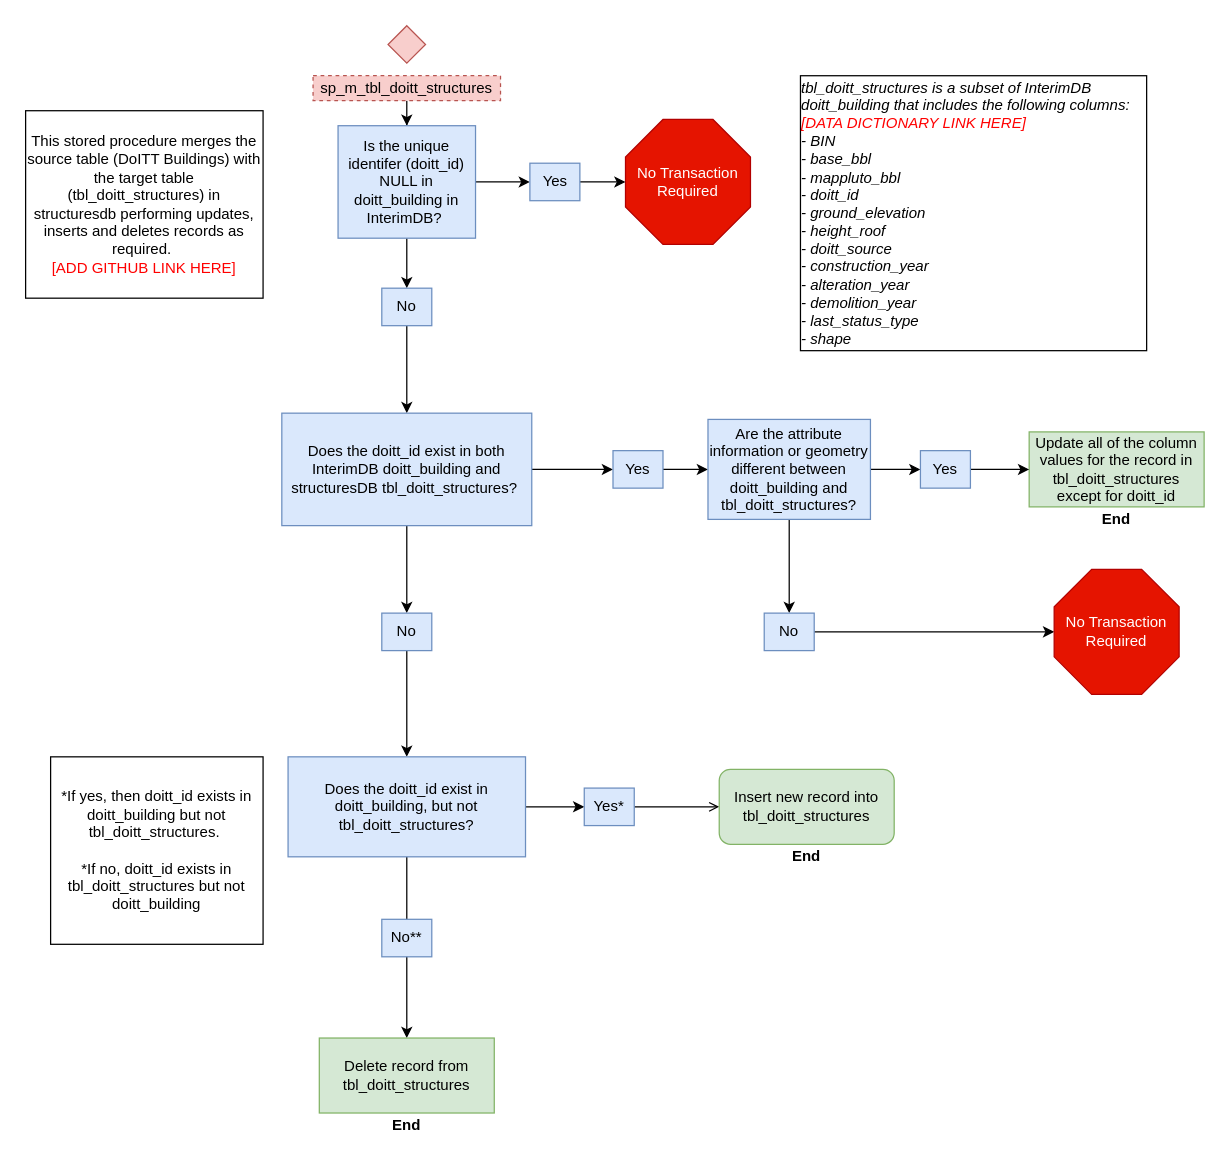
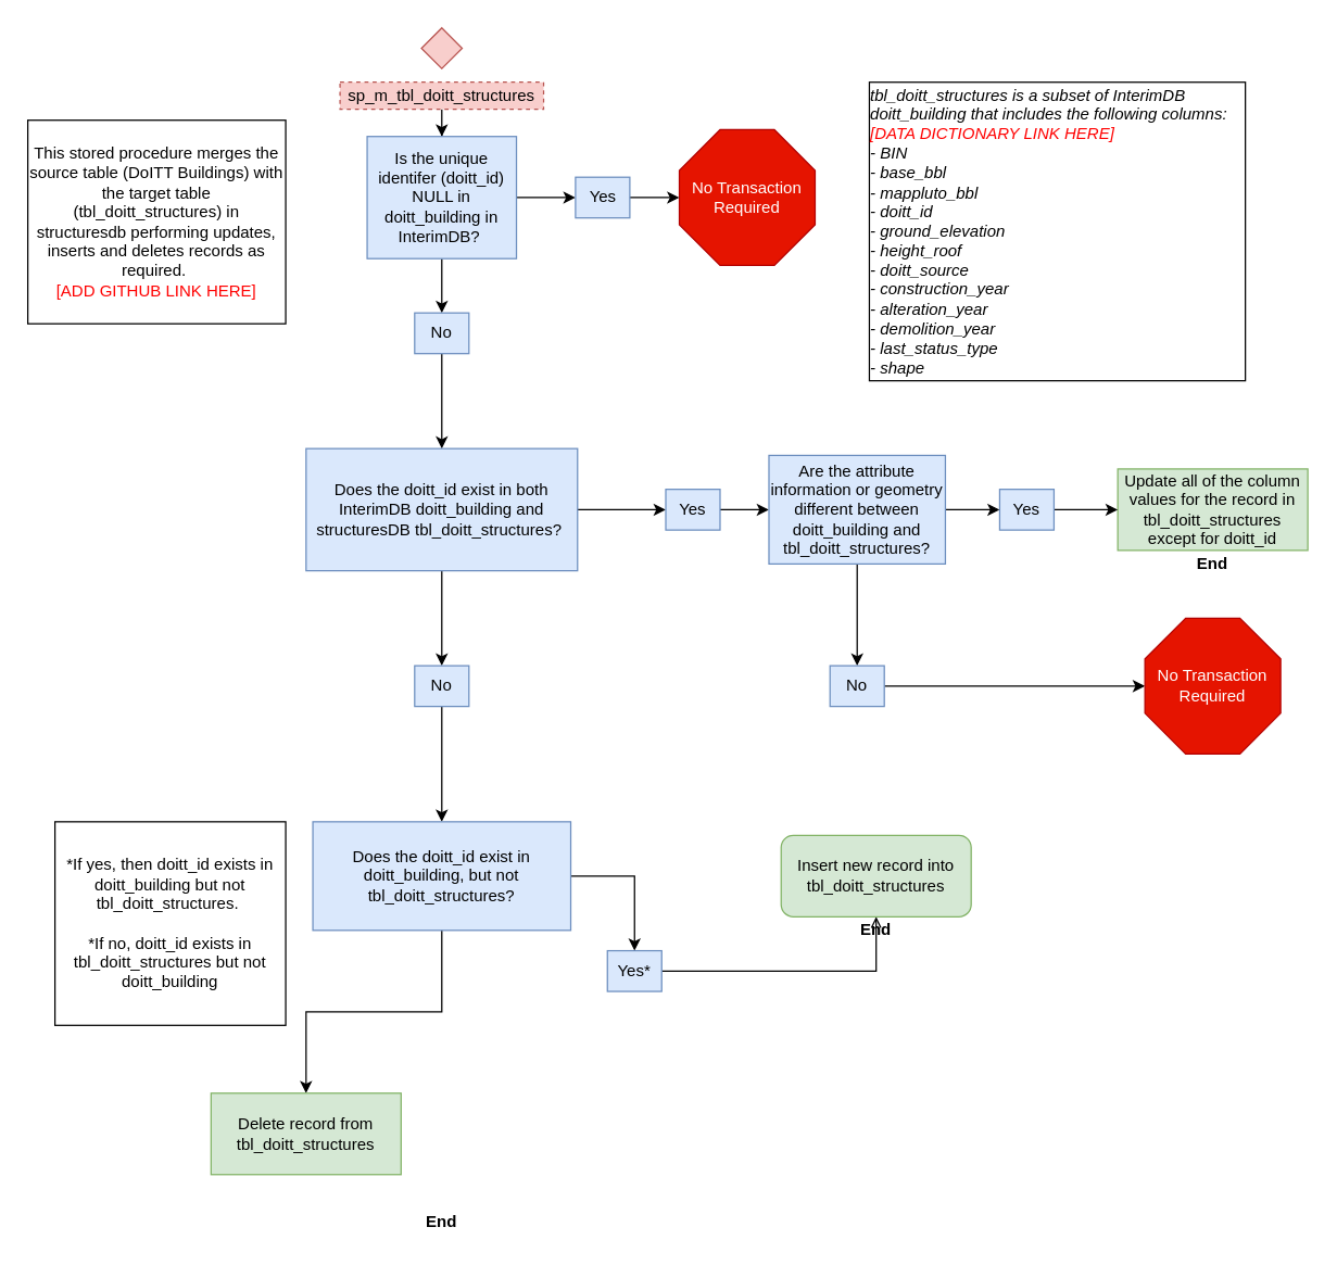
  <mxCell id="0" />
  <mxCell id="1" parent="0" />
  <mxCell id="2" value="" style="rhombus;whiteSpace=wrap;html=1;fillColor=#f8cecc;strokeColor=#b85450;fontSize=12;" parent="1" vertex="1"><mxGeometry x="310" y="20" width="30" height="30" as="geometry" /></mxCell>
  <mxCell id="3" value="" style="edgeStyle=orthogonalEdgeStyle;rounded=0;orthogonalLoop=1;jettySize=auto;html=1;" edge="1" parent="1" source="4" target="8"><mxGeometry relative="1" as="geometry" /></mxCell>
  <mxCell id="4" value="sp_m_tbl_doitt_structures" style="rounded=0;whiteSpace=wrap;html=1;fillColor=#f8cecc;strokeColor=#b85450;fontSize=12;dashed=1;" parent="1" vertex="1"><mxGeometry x="250" y="60" width="150" height="20" as="geometry" /></mxCell>
  <mxCell id="5" value="&lt;font style=&quot;font-size: 12px&quot;&gt;&lt;span style=&quot;font-size: 12px&quot;&gt;This stored procedure merges the source table (DoITT Buildings) with the target table (tbl_doitt_structures) in structuresdb performing updates, inserts and deletes records as required.&amp;nbsp;&lt;br style=&quot;font-size: 12px&quot;&gt;&lt;/span&gt;&lt;font style=&quot;font-size: 12px&quot; color=&quot;#ff0000&quot;&gt;[ADD GITHUB LINK HERE]&lt;/font&gt;&lt;/font&gt;" style="rounded=0;whiteSpace=wrap;html=1;fontSize=12;" parent="1" vertex="1"><mxGeometry x="20" y="88" width="190" height="150" as="geometry" /></mxCell>
  <mxCell id="6" value="" style="edgeStyle=orthogonalEdgeStyle;rounded=0;orthogonalLoop=1;jettySize=auto;html=1;fontSize=12;" parent="1" source="8" target="11" edge="1"><mxGeometry relative="1" as="geometry" /></mxCell>
  <mxCell id="7" value="" style="edgeStyle=orthogonalEdgeStyle;rounded=0;orthogonalLoop=1;jettySize=auto;html=1;fontSize=12;" parent="1" source="8" target="13" edge="1"><mxGeometry relative="1" as="geometry" /></mxCell>
  <mxCell id="8" value="&lt;font style=&quot;font-size: 12px;&quot;&gt;Is the unique identifer (doitt_id) NULL in doitt_building in InterimDB?&amp;nbsp;&lt;/font&gt;" style="rounded=0;whiteSpace=wrap;html=1;fillColor=#dae8fc;strokeColor=#6c8ebf;fontSize=12;" parent="1" vertex="1"><mxGeometry x="270" y="100" width="110" height="90" as="geometry" /></mxCell>
  <mxCell id="9" value="No Transaction Required" style="whiteSpace=wrap;html=1;shape=mxgraph.basic.octagon2;align=center;verticalAlign=middle;dx=15;fillColor=#e51400;strokeColor=#B20000;fontColor=#ffffff;" parent="1" vertex="1"><mxGeometry x="500" y="95" width="100" height="100" as="geometry" /></mxCell>
  <mxCell id="10" value="" style="edgeStyle=orthogonalEdgeStyle;rounded=0;orthogonalLoop=1;jettySize=auto;html=1;fontSize=12;" parent="1" source="11" target="9" edge="1"><mxGeometry relative="1" as="geometry" /></mxCell>
  <mxCell id="11" value="Yes" style="rounded=0;whiteSpace=wrap;html=1;fillColor=#dae8fc;strokeColor=#6c8ebf;fontSize=12;" parent="1" vertex="1"><mxGeometry x="423.5" y="130" width="40" height="30" as="geometry" /></mxCell>
  <mxCell id="12" value="" style="edgeStyle=orthogonalEdgeStyle;rounded=0;orthogonalLoop=1;jettySize=auto;html=1;fontSize=12;" parent="1" source="13" target="16" edge="1"><mxGeometry relative="1" as="geometry" /></mxCell>
  <mxCell id="13" value="No" style="rounded=0;whiteSpace=wrap;html=1;fillColor=#dae8fc;strokeColor=#6c8ebf;fontSize=12;" parent="1" vertex="1"><mxGeometry x="305" y="230" width="40" height="30" as="geometry" /></mxCell>
  <mxCell id="14" value="" style="edgeStyle=orthogonalEdgeStyle;rounded=0;orthogonalLoop=1;jettySize=auto;html=1;fontSize=12;" parent="1" source="16" target="18" edge="1"><mxGeometry relative="1" as="geometry" /></mxCell>
  <mxCell id="15" value="" style="edgeStyle=orthogonalEdgeStyle;rounded=0;orthogonalLoop=1;jettySize=auto;html=1;fontSize=12;" parent="1" source="16" target="29" edge="1"><mxGeometry relative="1" as="geometry" /></mxCell>
  <mxCell id="16" value="&lt;font style=&quot;font-size: 12px&quot;&gt;Does the doitt_id exist in both InterimDB doitt_building and structuresDB tbl_doitt_structures?&amp;nbsp;&lt;/font&gt;" style="rounded=0;whiteSpace=wrap;html=1;fillColor=#dae8fc;strokeColor=#6c8ebf;fontSize=12;" parent="1" vertex="1"><mxGeometry x="225" y="330" width="200" height="90" as="geometry" /></mxCell>
  <mxCell id="17" value="" style="edgeStyle=orthogonalEdgeStyle;rounded=0;orthogonalLoop=1;jettySize=auto;html=1;fontSize=12;" parent="1" source="18" target="21" edge="1"><mxGeometry relative="1" as="geometry" /></mxCell>
  <mxCell id="18" value="Yes" style="rounded=0;whiteSpace=wrap;html=1;fillColor=#dae8fc;strokeColor=#6c8ebf;fontSize=12;" parent="1" vertex="1"><mxGeometry x="490" y="360" width="40" height="30" as="geometry" /></mxCell>
  <mxCell id="19" value="" style="edgeStyle=orthogonalEdgeStyle;rounded=0;orthogonalLoop=1;jettySize=auto;html=1;fontSize=12;" parent="1" source="21" target="23" edge="1"><mxGeometry relative="1" as="geometry" /></mxCell>
  <mxCell id="20" value="" style="edgeStyle=orthogonalEdgeStyle;rounded=0;orthogonalLoop=1;jettySize=auto;html=1;fontSize=12;" parent="1" source="21" target="27" edge="1"><mxGeometry relative="1" as="geometry" /></mxCell>
  <mxCell id="21" value="Are the attribute information or geometry different between doitt_building and tbl_doitt_structures?" style="rounded=0;whiteSpace=wrap;html=1;fillColor=#dae8fc;strokeColor=#6c8ebf;fontSize=12;" parent="1" vertex="1"><mxGeometry x="566" y="335" width="130" height="80" as="geometry" /></mxCell>
  <mxCell id="22" value="" style="edgeStyle=orthogonalEdgeStyle;rounded=0;orthogonalLoop=1;jettySize=auto;html=1;fontSize=12;" parent="1" source="23" target="24" edge="1"><mxGeometry relative="1" as="geometry" /></mxCell>
  <mxCell id="23" value="No" style="rounded=0;whiteSpace=wrap;html=1;fillColor=#dae8fc;strokeColor=#6c8ebf;fontSize=12;" parent="1" vertex="1"><mxGeometry x="611" y="490" width="40" height="30" as="geometry" /></mxCell>
  <mxCell id="24" value="No Transaction Required" style="whiteSpace=wrap;html=1;shape=mxgraph.basic.octagon2;align=center;verticalAlign=middle;dx=15;fillColor=#e51400;strokeColor=#B20000;fontColor=#ffffff;" parent="1" vertex="1"><mxGeometry x="843" y="455" width="100" height="100" as="geometry" /></mxCell>
  <mxCell id="25" value="Update all of the column values for the record in tbl_doitt_structures except for doitt_id" style="rounded=0;whiteSpace=wrap;html=1;fillColor=#d5e8d4;strokeColor=#82b366;" parent="1" vertex="1"><mxGeometry x="823" y="345" width="140" height="60" as="geometry" /></mxCell>
  <mxCell id="26" value="" style="edgeStyle=orthogonalEdgeStyle;rounded=0;orthogonalLoop=1;jettySize=auto;html=1;fontSize=12;" parent="1" source="27" target="25" edge="1"><mxGeometry relative="1" as="geometry" /></mxCell>
  <mxCell id="27" value="Yes" style="rounded=0;whiteSpace=wrap;html=1;fillColor=#dae8fc;strokeColor=#6c8ebf;fontSize=12;" parent="1" vertex="1"><mxGeometry x="736" y="360" width="40" height="30" as="geometry" /></mxCell>
  <mxCell id="28" value="" style="edgeStyle=orthogonalEdgeStyle;rounded=0;orthogonalLoop=1;jettySize=auto;html=1;fontSize=12;" parent="1" source="29" target="32" edge="1"><mxGeometry relative="1" as="geometry" /></mxCell>
  <mxCell id="29" value="No" style="rounded=0;whiteSpace=wrap;html=1;fillColor=#dae8fc;strokeColor=#6c8ebf;fontSize=12;" parent="1" vertex="1"><mxGeometry x="305" y="490" width="40" height="30" as="geometry" /></mxCell>
  <mxCell id="30" value="" style="edgeStyle=orthogonalEdgeStyle;rounded=0;orthogonalLoop=1;jettySize=auto;html=1;fontSize=12;" parent="1" source="32" target="38" edge="1"><mxGeometry relative="1" as="geometry" /></mxCell>
  <mxCell id="31" value="" style="edgeStyle=orthogonalEdgeStyle;rounded=0;orthogonalLoop=1;jettySize=auto;html=1;fontSize=12;" parent="1" source="32" target="34" edge="1"><mxGeometry relative="1" as="geometry" /></mxCell>
  <mxCell id="32" value="Does the doitt_id exist in doitt_building, but not tbl_doitt_structures?" style="rounded=0;whiteSpace=wrap;html=1;fillColor=#dae8fc;strokeColor=#6c8ebf;" parent="1" vertex="1"><mxGeometry x="230" y="605" width="190" height="80" as="geometry" /></mxCell>
  <mxCell id="33" value="" style="edgeStyle=orthogonalEdgeStyle;rounded=0;orthogonalLoop=1;jettySize=auto;html=1;fontSize=12;endArrow=open;" parent="1" source="34" target="37" edge="1"><mxGeometry relative="1" as="geometry" /></mxCell>
- <mxCell id="34" value="Yes*" style="rounded=0;whiteSpace=wrap;html=1;fillColor=#dae8fc;strokeColor=#6c8ebf;fontSize=12;" parent="1" vertex="1"><mxGeometry x="467" y="630" width="40" height="30" as="geometry" /></mxCell>
- <mxCell id="35" value="No**" style="rounded=0;whiteSpace=wrap;html=1;fillColor=#dae8fc;strokeColor=#6c8ebf;fontSize=12;" parent="1" vertex="1"><mxGeometry x="305" y="735" width="40" height="30" as="geometry" /></mxCell>
+ <mxCell id="34" value="Yes*" style="rounded=0;whiteSpace=wrap;html=1;fillColor=#dae8fc;strokeColor=#6c8ebf;fontSize=12;" parent="1" vertex="1"><mxGeometry x="447" y="700" width="40" height="30" as="geometry" /></mxCell>
  <mxCell id="36" value="*If yes, then doitt_id exists in doitt_building but not tbl_doitt_structures.&amp;nbsp;&lt;br&gt;&lt;br&gt;*If no, doitt_id exists in tbl_doitt_structures but not doitt_building" style="rounded=0;whiteSpace=wrap;html=1;" parent="1" vertex="1"><mxGeometry x="40" y="605" width="170" height="150" as="geometry" /></mxCell>
  <mxCell id="37" value="Insert new record into tbl_doitt_structures" style="whiteSpace=wrap;html=1;fillColor=#d5e8d4;strokeColor=#82b366;rounded=1;" parent="1" vertex="1"><mxGeometry x="575" y="615" width="140" height="60" as="geometry" /></mxCell>
- <mxCell id="38" value="Delete record from tbl_doitt_structures" style="rounded=0;whiteSpace=wrap;html=1;fillColor=#d5e8d4;strokeColor=#82b366;" parent="1" vertex="1"><mxGeometry x="255" y="830" width="140" height="60" as="geometry" /></mxCell>
+ <mxCell id="38" value="Delete record from tbl_doitt_structures" style="rounded=0;whiteSpace=wrap;html=1;fillColor=#d5e8d4;strokeColor=#82b366;" parent="1" vertex="1"><mxGeometry x="155" y="805" width="140" height="60" as="geometry" /></mxCell>
  <mxCell id="39" value="&lt;b&gt;End&lt;/b&gt;" style="text;html=1;strokeColor=none;fillColor=none;align=center;verticalAlign=middle;whiteSpace=wrap;rounded=0;" parent="1" vertex="1"><mxGeometry x="625" y="675" width="40" height="20" as="geometry" /></mxCell>
  <mxCell id="40" value="&lt;b&gt;End&lt;/b&gt;" style="text;html=1;strokeColor=none;fillColor=none;align=center;verticalAlign=middle;whiteSpace=wrap;rounded=0;" parent="1" vertex="1"><mxGeometry x="305" y="890" width="40" height="20" as="geometry" /></mxCell>
  <mxCell id="41" value="&lt;b&gt;End&lt;/b&gt;" style="text;html=1;strokeColor=none;fillColor=none;align=center;verticalAlign=middle;whiteSpace=wrap;rounded=0;" parent="1" vertex="1"><mxGeometry x="873" y="405" width="40" height="20" as="geometry" /></mxCell>
  <mxCell id="42" value="&lt;div style=&quot;text-align: left&quot;&gt;&lt;i&gt;tbl_doitt_structures is a subset of InterimDB doitt_building that includes the following columns:&lt;/i&gt;&lt;/div&gt;&lt;div style=&quot;text-align: left&quot;&gt;&lt;i&gt;&lt;font color=&quot;#ff0000&quot;&gt;[DATA DICTIONARY LINK HERE]&lt;/font&gt;&lt;/i&gt;&lt;/div&gt;&lt;div style=&quot;text-align: left&quot;&gt;&lt;i&gt;- BIN&lt;/i&gt;&lt;/div&gt;&lt;div style=&quot;text-align: left&quot;&gt;&lt;i&gt;- base_bbl&lt;/i&gt;&lt;/div&gt;&lt;div style=&quot;text-align: left&quot;&gt;&lt;i&gt;- mappluto_bbl&lt;/i&gt;&lt;/div&gt;&lt;div style=&quot;text-align: left&quot;&gt;&lt;i&gt;- doitt_id&lt;/i&gt;&lt;/div&gt;&lt;div style=&quot;text-align: left&quot;&gt;&lt;i&gt;- ground_elevation&lt;/i&gt;&lt;/div&gt;&lt;div style=&quot;text-align: left&quot;&gt;&lt;i&gt;- height_roof&lt;/i&gt;&lt;/div&gt;&lt;div style=&quot;text-align: left&quot;&gt;&lt;i&gt;- doitt_source&lt;/i&gt;&lt;/div&gt;&lt;div style=&quot;text-align: left&quot;&gt;&lt;i&gt;- construction_year&lt;/i&gt;&lt;/div&gt;&lt;div style=&quot;text-align: left&quot;&gt;&lt;i&gt;- alteration_year&lt;/i&gt;&lt;/div&gt;&lt;div style=&quot;text-align: left&quot;&gt;&lt;i&gt;- demolition_year&lt;/i&gt;&lt;/div&gt;&lt;div style=&quot;text-align: left&quot;&gt;&lt;i&gt;- last_status_type&lt;/i&gt;&lt;/div&gt;&lt;div style=&quot;text-align: left&quot;&gt;&lt;i&gt;- shape&lt;/i&gt;&lt;/div&gt;" style="rounded=0;whiteSpace=wrap;html=1;" parent="1" vertex="1"><mxGeometry x="640" y="60" width="277" height="220" as="geometry" /></mxCell>
